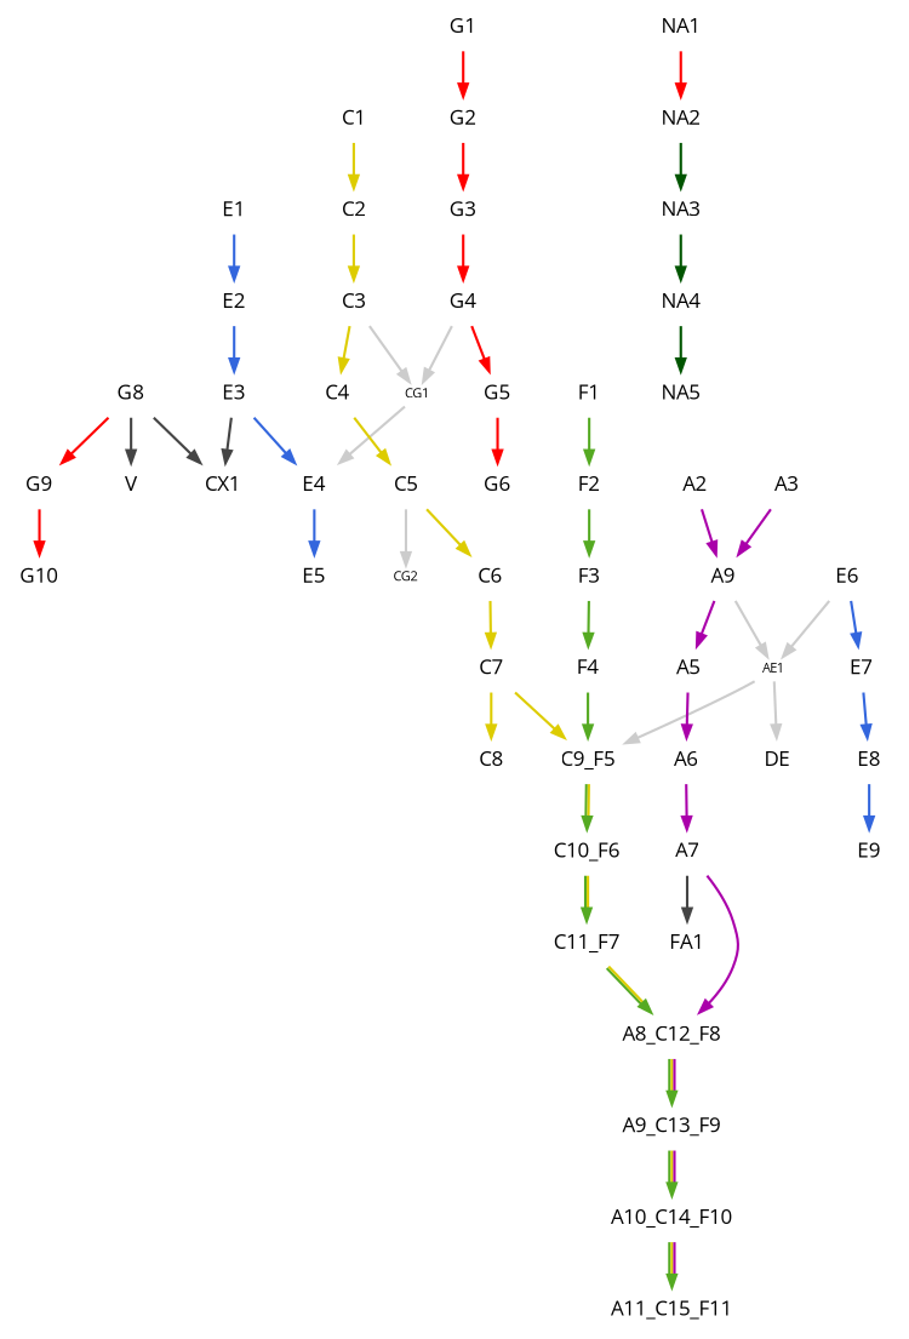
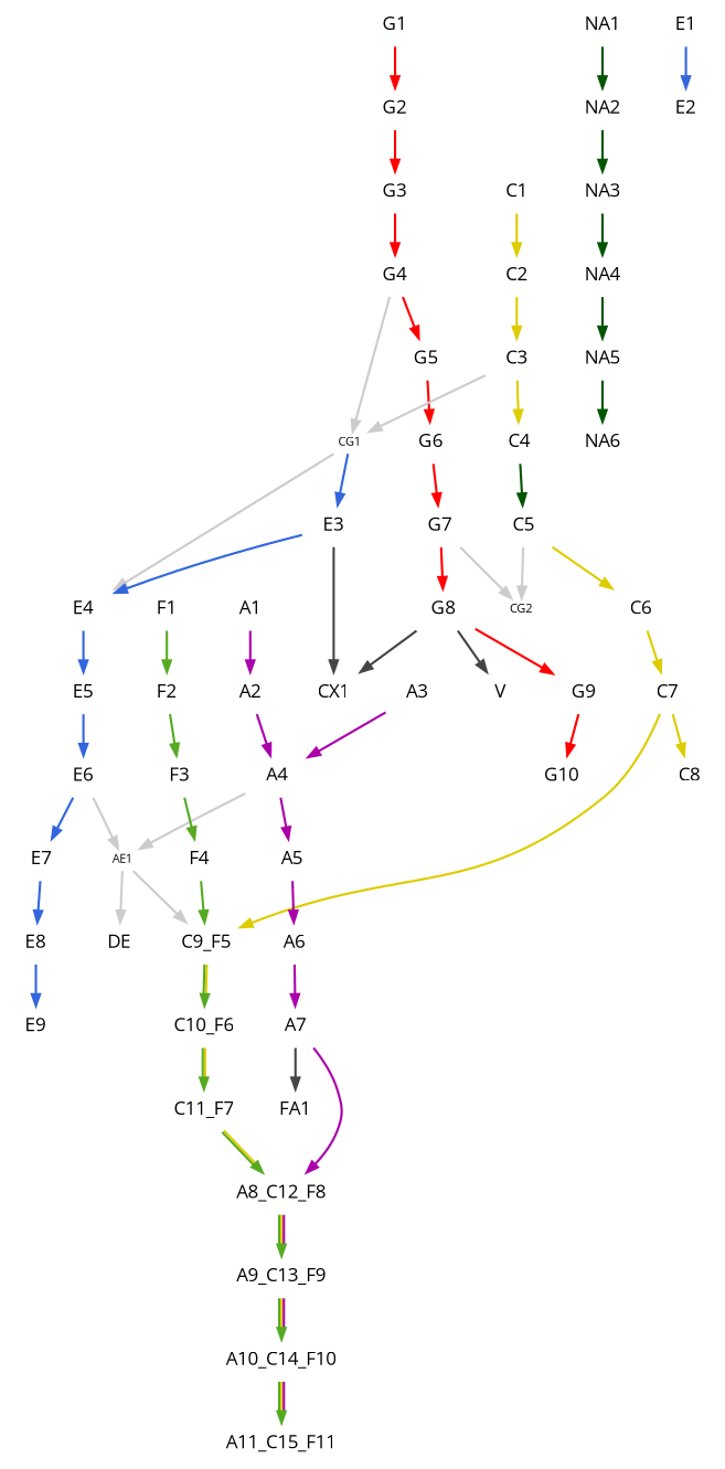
  digraph {
    fontname="Open Sans"
    node [fillcolor="#EEF2FF" fontname="Open Sans" fontsize=16 shape=plaintext style=inviz]
    edge [color="#CCCCCC" fontname="Open Sans" style=bold]
    AE1 [fontsize=10 height=0.2 width=0.2]
    C9_F5
    DE
    C10_F6
    CG1 [fontsize=10 height=0.2 width=0.2]
    E4
    E5
    CG2 [fontsize=10 height=0.2 width=0.2]
    NA1
    NA2
    NA3
    NA4
    NA5
+   NA6
    G1
    G2
    G3
    G4
    G5
    G6
+   G7
    G8
    G9
    CX1
    V
    G10
    C1
    C2
    C3
    C4
    C5
    C6
    C7
    C8
    C11_F7
    E1
    E2
    E3
    E6
    E7
    E8
    E9
+   A1
    A2
-   A4 [label=A9]
+   A4
    A3
    A5
    A6
    A7
    A8_C12_F8
    FA1
    A9_C13_F9
    A10_C14_F10
    F1
    F2
    F3
    F4
    A11_C15_F11
    AE1 -> C9_F5
    AE1 -> DE
    C9_F5 -> C10_F6 [color="#55AA22:#DDCC00"]
    C10_F6 -> C11_F7 [color="#55AA22:#DDCC00"]
    CG1 -> E4
    E4 -> E5 [color="#3366DD"]
-   NA1 -> NA2 [color="#FF0000"]
+   E5 -> E6 [color="#3366DD"]
+   NA1 -> NA2 [color="#005500"]
    NA2 -> NA3 [color="#005500"]
    NA3 -> NA4 [color="#005500"]
    NA4 -> NA5 [color="#005500"]
+   NA5 -> NA6 [color="#005500"]
    G1 -> G2 [color="#FF0000"]
    G2 -> G3 [color="#FF0000"]
    G3 -> G4 [color="#FF0000"]
    G4 -> CG1
    G4 -> G5 [color="#FF0000"]
    G5 -> G6 [color="#FF0000"]
+   G6 -> G7 [color="#FF0000"]
+   G7 -> CG2
+   G7 -> G8 [color="#FF0000"]
    G8 -> G9 [color="#FF0000"]
    G8 -> CX1 [color="#444444"]
    G8 -> V [color="#444444"]
    G9 -> G10 [color="#FF0000"]
    C1 -> C2 [color="#DDCC00"]
    C2 -> C3 [color="#DDCC00"]
    C3 -> CG1
    C3 -> C4 [color="#DDCC00"]
-   C4 -> C5 [color="#DDCC00"]
+   C4 -> C5 [color="#005500"]
    C5 -> CG2
    C5 -> C6 [color="#DDCC00"]
    C6 -> C7 [color="#DDCC00"]
    C7 -> C9_F5 [color="#DDCC00"]
    C7 -> C8 [color="#DDCC00"]
    C11_F7 -> A8_C12_F8 [color="#55AA22:#DDCC00"]
    E1 -> E2 [color="#3366DD"]
-   E2 -> E3 [color="#3366DD"]
+   CG1 -> E3 [color="#3366DD"]
    E3 -> E4 [color="#3366DD"]
    E3 -> CX1 [color="#444444"]
    E6 -> AE1
    E6 -> E7 [color="#3366DD"]
    E7 -> E8 [color="#3366DD"]
    E8 -> E9 [color="#3366DD"]
+   A1 -> A2 [color="#AA00AA"]
    A2 -> A4 [color="#AA00AA"]
    A4 -> AE1
    A4 -> A5 [color="#AA00AA"]
    A3 -> A4 [color="#AA00AA"]
    A5 -> A6 [color="#AA00AA"]
    A6 -> A7 [color="#AA00AA"]
    A7 -> A8_C12_F8 [color="#AA00AA"]
    A7 -> FA1 [color="#444444"]
    A8_C12_F8 -> A9_C13_F9 [color="#55AA22:#DDCC00:#AA00AA"]
    A9_C13_F9 -> A10_C14_F10 [color="#55AA22:#DDCC00:#AA00AA"]
    A10_C14_F10 -> A11_C15_F11 [color="#55AA22:#DDCC00:#AA00AA"]
    F1 -> F2 [color="#55AA22"]
    F2 -> F3 [color="#55AA22"]
    F3 -> F4 [color="#55AA22"]
    F4 -> C9_F5 [color="#55AA22"]
  }
